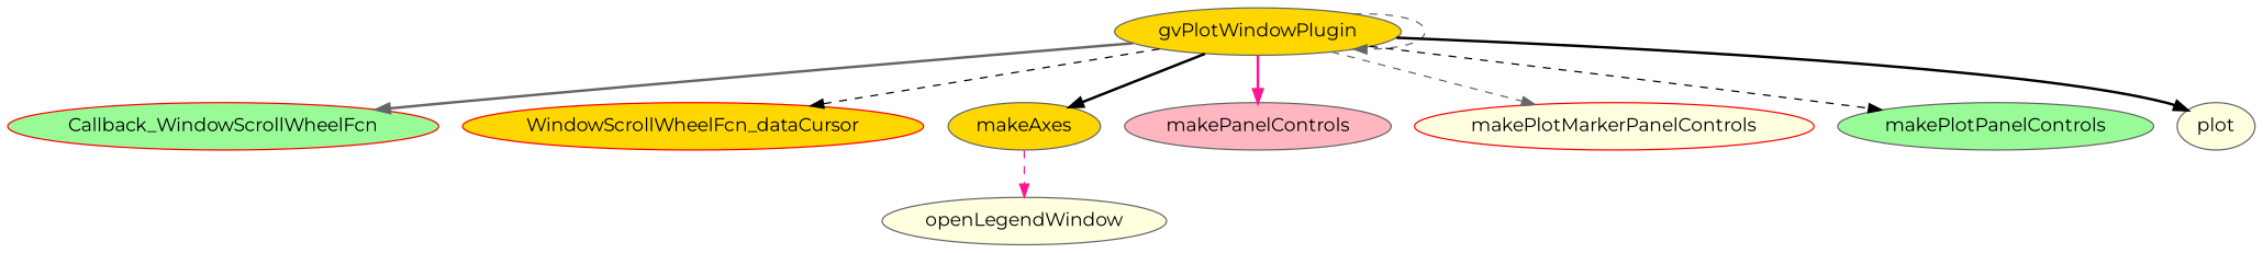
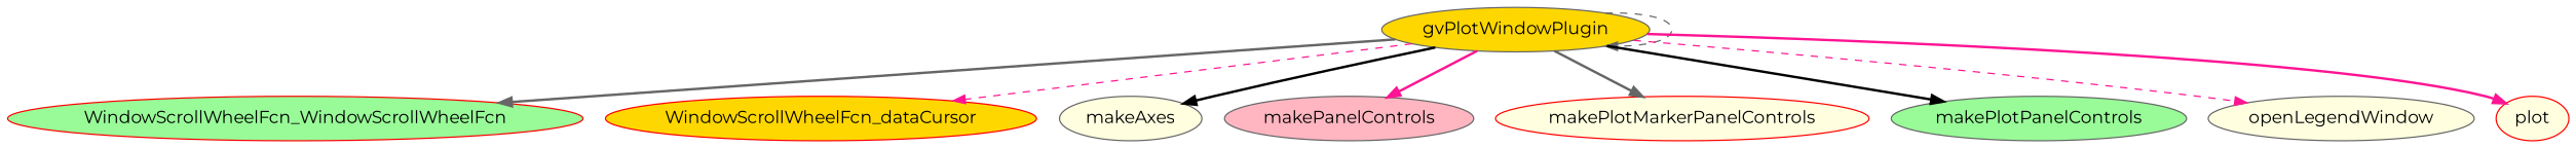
  digraph {
    fontname=Montserrat
    node [color=gray40 fillcolor=gold fontname=Montserrat style=filled]
    edge [color=deeppink fontname=Montserrat style=bold]
    gvPlotWindowPlugin
-   Callback_WindowScrollWheelFcn [color=red fillcolor=palegreen]
+   Callback_WindowScrollWheelFcn [color=red fillcolor=palegreen label=WindowScrollWheelFcn_WindowScrollWheelFcn]
    n3 [color=red label=WindowScrollWheelFcn_dataCursor]
-   makeAxes
+   makeAxes [fillcolor=lightyellow]
    makePanelControls [fillcolor=lightpink]
    makePlotMarkerPanelControls [color=red fillcolor=lightyellow]
    makePlotPanelControls [fillcolor=palegreen]
    openLegendWindow [fillcolor=lightyellow]
-   plot [fillcolor=lightyellow]
+   plot [color=red fillcolor=lightyellow]
    gvPlotWindowPlugin -> gvPlotWindowPlugin [color=gray40 style=dashed]
    gvPlotWindowPlugin -> Callback_WindowScrollWheelFcn [color=gray40]
-   gvPlotWindowPlugin -> n3 [color=black style=dashed]
+   gvPlotWindowPlugin -> n3 [style=dashed]
    gvPlotWindowPlugin -> makeAxes [color=black]
    gvPlotWindowPlugin -> makePanelControls
-   gvPlotWindowPlugin -> makePlotMarkerPanelControls [color=gray40 style=dashed]
-   gvPlotWindowPlugin -> makePlotPanelControls [color=black style=dashed]
-   makeAxes -> openLegendWindow [style=dashed]
-   gvPlotWindowPlugin -> plot [color=black]
+   gvPlotWindowPlugin -> makePlotMarkerPanelControls [color=gray40]
+   gvPlotWindowPlugin -> makePlotPanelControls [color=black]
+   gvPlotWindowPlugin -> openLegendWindow [style=dashed]
+   gvPlotWindowPlugin -> plot
  }
